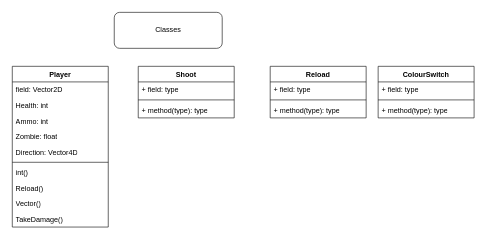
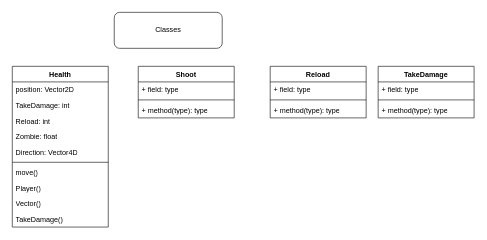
  <mxCell id="0" />
  <mxCell id="1" parent="0" />
  <mxCell id="2" value="Classes" style="rounded=1;whiteSpace=wrap;html=1;" vertex="1" parent="1"><mxGeometry x="190" y="20" width="180" height="60" as="geometry" /></mxCell>
- <mxCell id="3" value="Player" style="swimlane;fontStyle=1;align=center;verticalAlign=top;childLayout=stackLayout;horizontal=1;startSize=26;horizontalStack=0;resizeParent=1;resizeParentMax=0;resizeLast=0;collapsible=1;marginBottom=0;whiteSpace=wrap;html=1;" vertex="1" parent="1"><mxGeometry x="20" y="110" width="160" height="268" as="geometry" /></mxCell>
- <mxCell id="4" value="field: Vector2D&lt;div&gt;&lt;br&gt;&lt;/div&gt;" style="text;strokeColor=none;fillColor=none;align=left;verticalAlign=top;spacingLeft=4;spacingRight=4;overflow=hidden;rotatable=0;points=[[0,0.5],[1,0.5]];portConstraint=eastwest;whiteSpace=wrap;html=1;" vertex="1" parent="3"><mxGeometry y="26" width="160" height="26" as="geometry" /></mxCell>
- <mxCell id="5" value="Health: int" style="text;strokeColor=none;fillColor=none;align=left;verticalAlign=top;spacingLeft=4;spacingRight=4;overflow=hidden;rotatable=0;points=[[0,0.5],[1,0.5]];portConstraint=eastwest;whiteSpace=wrap;html=1;" vertex="1" parent="3"><mxGeometry y="52" width="160" height="26" as="geometry" /></mxCell>
- <mxCell id="6" value="Ammo: int" style="text;strokeColor=none;fillColor=none;align=left;verticalAlign=top;spacingLeft=4;spacingRight=4;overflow=hidden;rotatable=0;points=[[0,0.5],[1,0.5]];portConstraint=eastwest;whiteSpace=wrap;html=1;" vertex="1" parent="3"><mxGeometry y="78" width="160" height="26" as="geometry" /></mxCell>
+ <mxCell id="3" value="Health" style="swimlane;fontStyle=1;align=center;verticalAlign=top;childLayout=stackLayout;horizontal=1;startSize=26;horizontalStack=0;resizeParent=1;resizeParentMax=0;resizeLast=0;collapsible=1;marginBottom=0;whiteSpace=wrap;html=1;" vertex="1" parent="1"><mxGeometry x="20" y="110" width="160" height="268" as="geometry" /></mxCell>
+ <mxCell id="4" value="position: Vector2D&lt;div&gt;&lt;br&gt;&lt;/div&gt;" style="text;strokeColor=none;fillColor=none;align=left;verticalAlign=top;spacingLeft=4;spacingRight=4;overflow=hidden;rotatable=0;points=[[0,0.5],[1,0.5]];portConstraint=eastwest;whiteSpace=wrap;html=1;" vertex="1" parent="3"><mxGeometry y="26" width="160" height="26" as="geometry" /></mxCell>
+ <mxCell id="5" value="TakeDamage: int" style="text;strokeColor=none;fillColor=none;align=left;verticalAlign=top;spacingLeft=4;spacingRight=4;overflow=hidden;rotatable=0;points=[[0,0.5],[1,0.5]];portConstraint=eastwest;whiteSpace=wrap;html=1;" vertex="1" parent="3"><mxGeometry y="52" width="160" height="26" as="geometry" /></mxCell>
+ <mxCell id="6" value="Reload: int" style="text;strokeColor=none;fillColor=none;align=left;verticalAlign=top;spacingLeft=4;spacingRight=4;overflow=hidden;rotatable=0;points=[[0,0.5],[1,0.5]];portConstraint=eastwest;whiteSpace=wrap;html=1;" vertex="1" parent="3"><mxGeometry y="78" width="160" height="26" as="geometry" /></mxCell>
  <mxCell id="7" value="Zombie: float" style="text;strokeColor=none;fillColor=none;align=left;verticalAlign=top;spacingLeft=4;spacingRight=4;overflow=hidden;rotatable=0;points=[[0,0.5],[1,0.5]];portConstraint=eastwest;whiteSpace=wrap;html=1;" vertex="1" parent="3"><mxGeometry y="104" width="160" height="26" as="geometry" /></mxCell>
  <mxCell id="8" value="Direction: Vector4D" style="text;strokeColor=none;fillColor=none;align=left;verticalAlign=top;spacingLeft=4;spacingRight=4;overflow=hidden;rotatable=0;points=[[0,0.5],[1,0.5]];portConstraint=eastwest;whiteSpace=wrap;html=1;" vertex="1" parent="3"><mxGeometry y="130" width="160" height="26" as="geometry" /></mxCell>
  <mxCell id="9" value="" style="line;strokeWidth=1;fillColor=none;align=left;verticalAlign=middle;spacingTop=-1;spacingLeft=3;spacingRight=3;rotatable=0;labelPosition=right;points=[];portConstraint=eastwest;strokeColor=inherit;" vertex="1" parent="3"><mxGeometry y="156" width="160" height="8" as="geometry" /></mxCell>
- <mxCell id="10" value="int()" style="text;strokeColor=none;fillColor=none;align=left;verticalAlign=top;spacingLeft=4;spacingRight=4;overflow=hidden;rotatable=0;points=[[0,0.5],[1,0.5]];portConstraint=eastwest;whiteSpace=wrap;html=1;" vertex="1" parent="3"><mxGeometry y="164" width="160" height="26" as="geometry" /></mxCell>
- <mxCell id="11" value="Reload()" style="text;strokeColor=none;fillColor=none;align=left;verticalAlign=top;spacingLeft=4;spacingRight=4;overflow=hidden;rotatable=0;points=[[0,0.5],[1,0.5]];portConstraint=eastwest;whiteSpace=wrap;html=1;" vertex="1" parent="3"><mxGeometry y="190" width="160" height="26" as="geometry" /></mxCell>
+ <mxCell id="10" value="move()" style="text;strokeColor=none;fillColor=none;align=left;verticalAlign=top;spacingLeft=4;spacingRight=4;overflow=hidden;rotatable=0;points=[[0,0.5],[1,0.5]];portConstraint=eastwest;whiteSpace=wrap;html=1;" vertex="1" parent="3"><mxGeometry y="164" width="160" height="26" as="geometry" /></mxCell>
+ <mxCell id="11" value="Player()" style="text;strokeColor=none;fillColor=none;align=left;verticalAlign=top;spacingLeft=4;spacingRight=4;overflow=hidden;rotatable=0;points=[[0,0.5],[1,0.5]];portConstraint=eastwest;whiteSpace=wrap;html=1;" vertex="1" parent="3"><mxGeometry y="190" width="160" height="26" as="geometry" /></mxCell>
  <mxCell id="12" value="Vector()" style="text;strokeColor=none;fillColor=none;align=left;verticalAlign=top;spacingLeft=4;spacingRight=4;overflow=hidden;rotatable=0;points=[[0,0.5],[1,0.5]];portConstraint=eastwest;whiteSpace=wrap;html=1;" vertex="1" parent="3"><mxGeometry y="216" width="160" height="26" as="geometry" /></mxCell>
  <mxCell id="13" value="TakeDamage()" style="text;strokeColor=none;fillColor=none;align=left;verticalAlign=top;spacingLeft=4;spacingRight=4;overflow=hidden;rotatable=0;points=[[0,0.5],[1,0.5]];portConstraint=eastwest;whiteSpace=wrap;html=1;" vertex="1" parent="3"><mxGeometry y="242" width="160" height="26" as="geometry" /></mxCell>
  <mxCell id="14" value="Shoot" style="swimlane;fontStyle=1;align=center;verticalAlign=top;childLayout=stackLayout;horizontal=1;startSize=26;horizontalStack=0;resizeParent=1;resizeParentMax=0;resizeLast=0;collapsible=1;marginBottom=0;whiteSpace=wrap;html=1;" vertex="1" parent="1"><mxGeometry x="230" y="110" width="160" height="86" as="geometry" /></mxCell>
  <mxCell id="15" value="+ field: type" style="text;strokeColor=none;fillColor=none;align=left;verticalAlign=top;spacingLeft=4;spacingRight=4;overflow=hidden;rotatable=0;points=[[0,0.5],[1,0.5]];portConstraint=eastwest;whiteSpace=wrap;html=1;" vertex="1" parent="14"><mxGeometry y="26" width="160" height="26" as="geometry" /></mxCell>
  <mxCell id="16" value="" style="line;strokeWidth=1;fillColor=none;align=left;verticalAlign=middle;spacingTop=-1;spacingLeft=3;spacingRight=3;rotatable=0;labelPosition=right;points=[];portConstraint=eastwest;strokeColor=inherit;" vertex="1" parent="14"><mxGeometry y="52" width="160" height="8" as="geometry" /></mxCell>
  <mxCell id="17" value="+ method(type): type" style="text;strokeColor=none;fillColor=none;align=left;verticalAlign=top;spacingLeft=4;spacingRight=4;overflow=hidden;rotatable=0;points=[[0,0.5],[1,0.5]];portConstraint=eastwest;whiteSpace=wrap;html=1;" vertex="1" parent="14"><mxGeometry y="60" width="160" height="26" as="geometry" /></mxCell>
  <mxCell id="18" value="Reload" style="swimlane;fontStyle=1;align=center;verticalAlign=top;childLayout=stackLayout;horizontal=1;startSize=26;horizontalStack=0;resizeParent=1;resizeParentMax=0;resizeLast=0;collapsible=1;marginBottom=0;whiteSpace=wrap;html=1;" vertex="1" parent="1"><mxGeometry x="450" y="110" width="160" height="86" as="geometry" /></mxCell>
  <mxCell id="19" value="+ field: type" style="text;strokeColor=none;fillColor=none;align=left;verticalAlign=top;spacingLeft=4;spacingRight=4;overflow=hidden;rotatable=0;points=[[0,0.5],[1,0.5]];portConstraint=eastwest;whiteSpace=wrap;html=1;" vertex="1" parent="18"><mxGeometry y="26" width="160" height="26" as="geometry" /></mxCell>
  <mxCell id="20" value="" style="line;strokeWidth=1;fillColor=none;align=left;verticalAlign=middle;spacingTop=-1;spacingLeft=3;spacingRight=3;rotatable=0;labelPosition=right;points=[];portConstraint=eastwest;strokeColor=inherit;" vertex="1" parent="18"><mxGeometry y="52" width="160" height="8" as="geometry" /></mxCell>
  <mxCell id="21" value="+ method(type): type" style="text;strokeColor=none;fillColor=none;align=left;verticalAlign=top;spacingLeft=4;spacingRight=4;overflow=hidden;rotatable=0;points=[[0,0.5],[1,0.5]];portConstraint=eastwest;whiteSpace=wrap;html=1;" vertex="1" parent="18"><mxGeometry y="60" width="160" height="26" as="geometry" /></mxCell>
- <mxCell id="22" value="ColourSwitch" style="swimlane;fontStyle=1;align=center;verticalAlign=top;childLayout=stackLayout;horizontal=1;startSize=26;horizontalStack=0;resizeParent=1;resizeParentMax=0;resizeLast=0;collapsible=1;marginBottom=0;whiteSpace=wrap;html=1;" vertex="1" parent="1"><mxGeometry x="630" y="110" width="160" height="86" as="geometry" /></mxCell>
+ <mxCell id="22" value="TakeDamage" style="swimlane;fontStyle=1;align=center;verticalAlign=top;childLayout=stackLayout;horizontal=1;startSize=26;horizontalStack=0;resizeParent=1;resizeParentMax=0;resizeLast=0;collapsible=1;marginBottom=0;whiteSpace=wrap;html=1;" vertex="1" parent="1"><mxGeometry x="630" y="110" width="160" height="86" as="geometry" /></mxCell>
  <mxCell id="23" value="+ field: type" style="text;strokeColor=none;fillColor=none;align=left;verticalAlign=top;spacingLeft=4;spacingRight=4;overflow=hidden;rotatable=0;points=[[0,0.5],[1,0.5]];portConstraint=eastwest;whiteSpace=wrap;html=1;" vertex="1" parent="22"><mxGeometry y="26" width="160" height="26" as="geometry" /></mxCell>
  <mxCell id="24" value="" style="line;strokeWidth=1;fillColor=none;align=left;verticalAlign=middle;spacingTop=-1;spacingLeft=3;spacingRight=3;rotatable=0;labelPosition=right;points=[];portConstraint=eastwest;strokeColor=inherit;" vertex="1" parent="22"><mxGeometry y="52" width="160" height="8" as="geometry" /></mxCell>
  <mxCell id="25" value="+ method(type): type" style="text;strokeColor=none;fillColor=none;align=left;verticalAlign=top;spacingLeft=4;spacingRight=4;overflow=hidden;rotatable=0;points=[[0,0.5],[1,0.5]];portConstraint=eastwest;whiteSpace=wrap;html=1;" vertex="1" parent="22"><mxGeometry y="60" width="160" height="26" as="geometry" /></mxCell>
